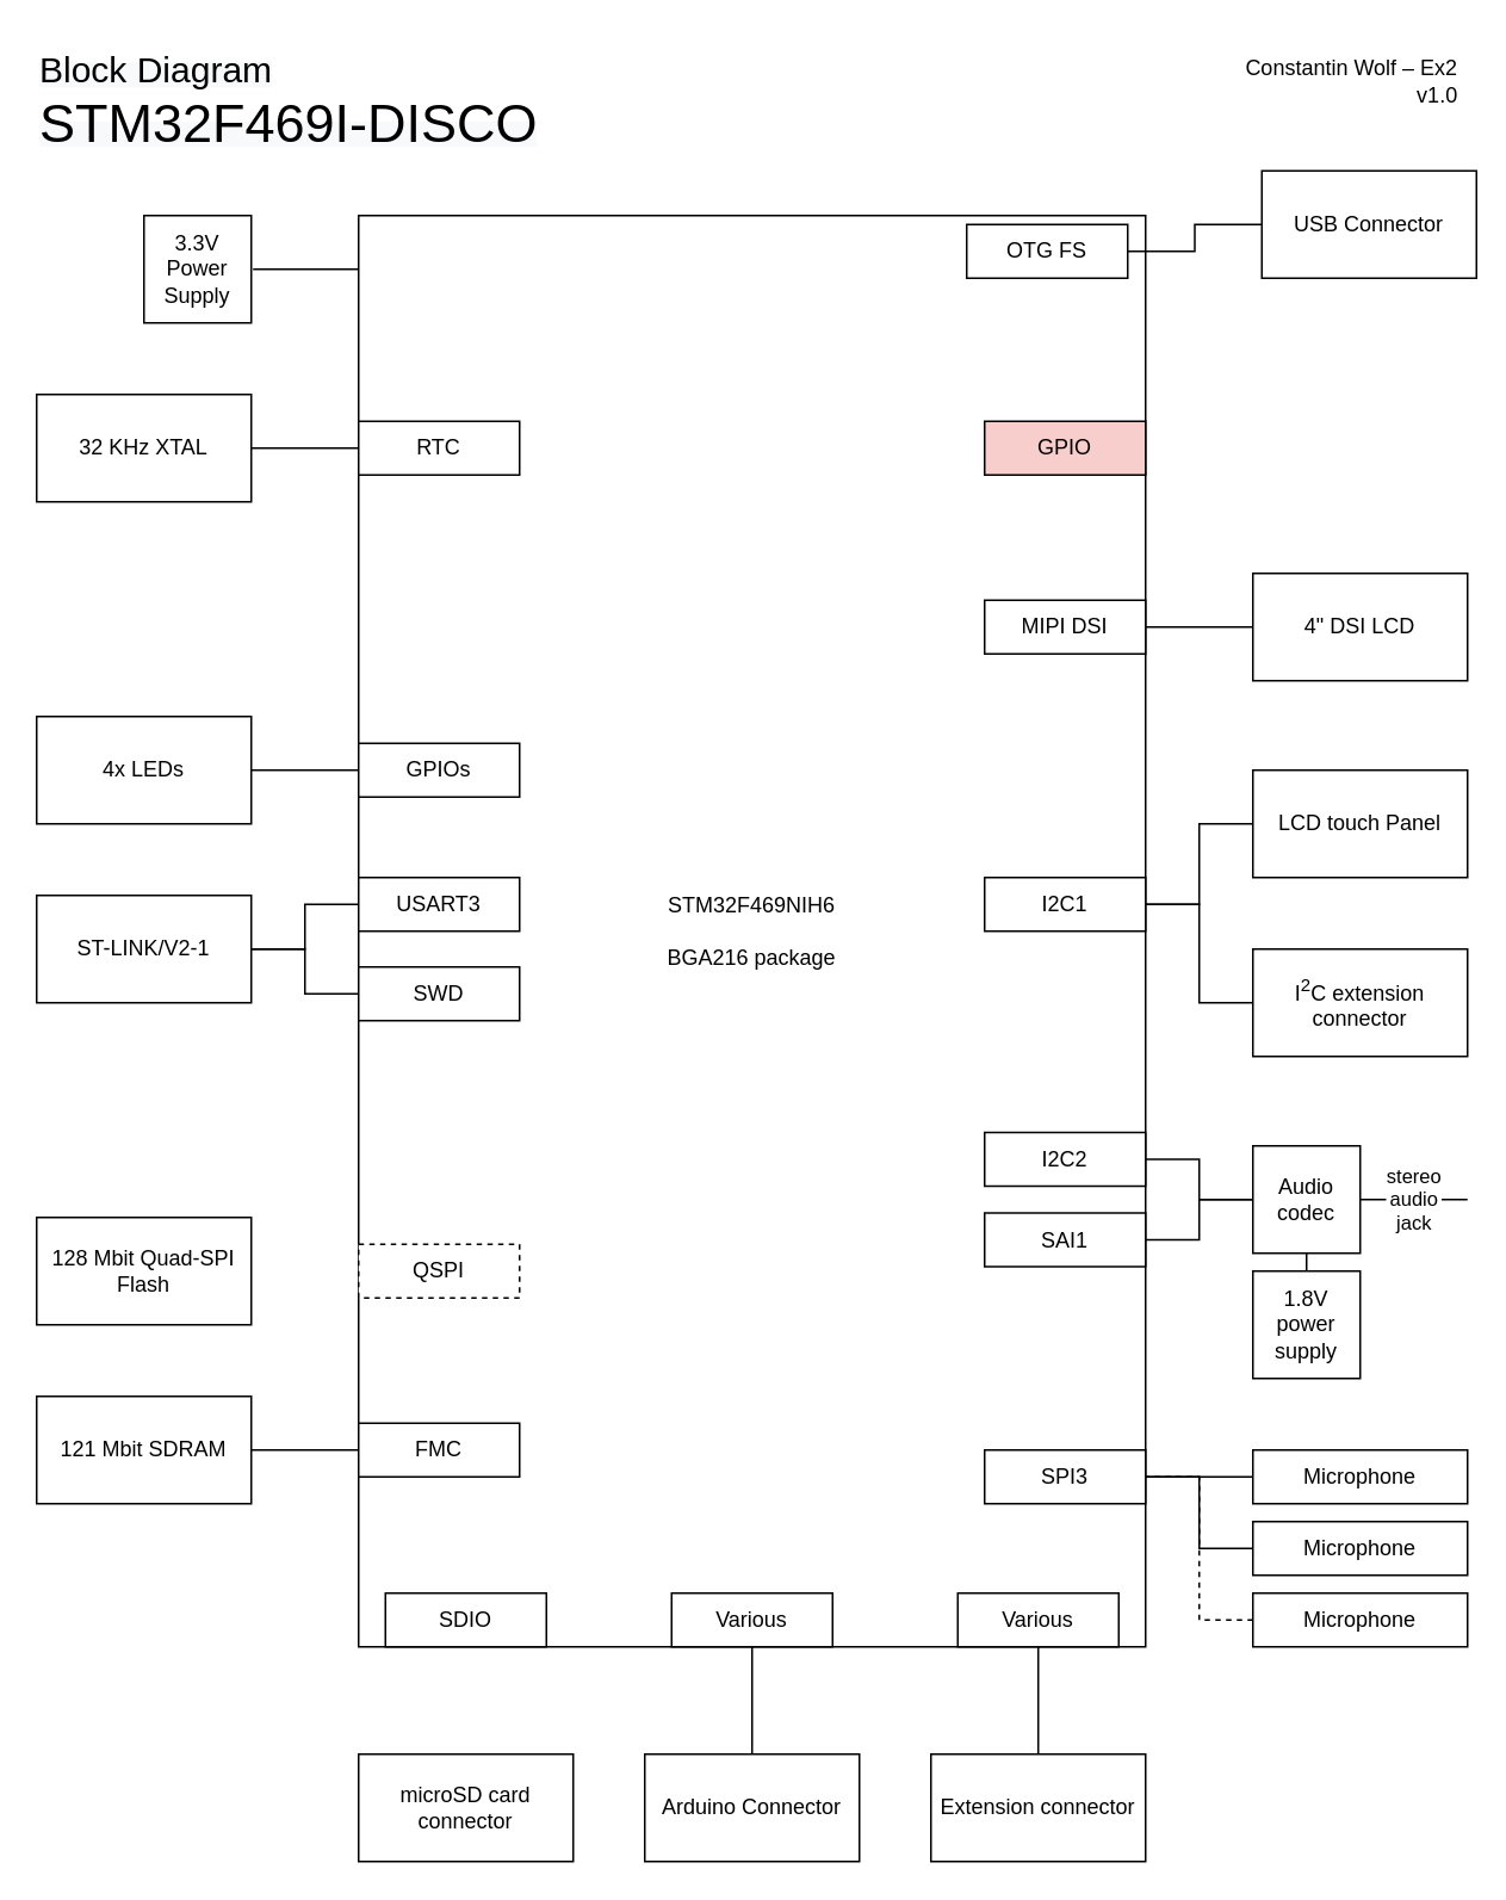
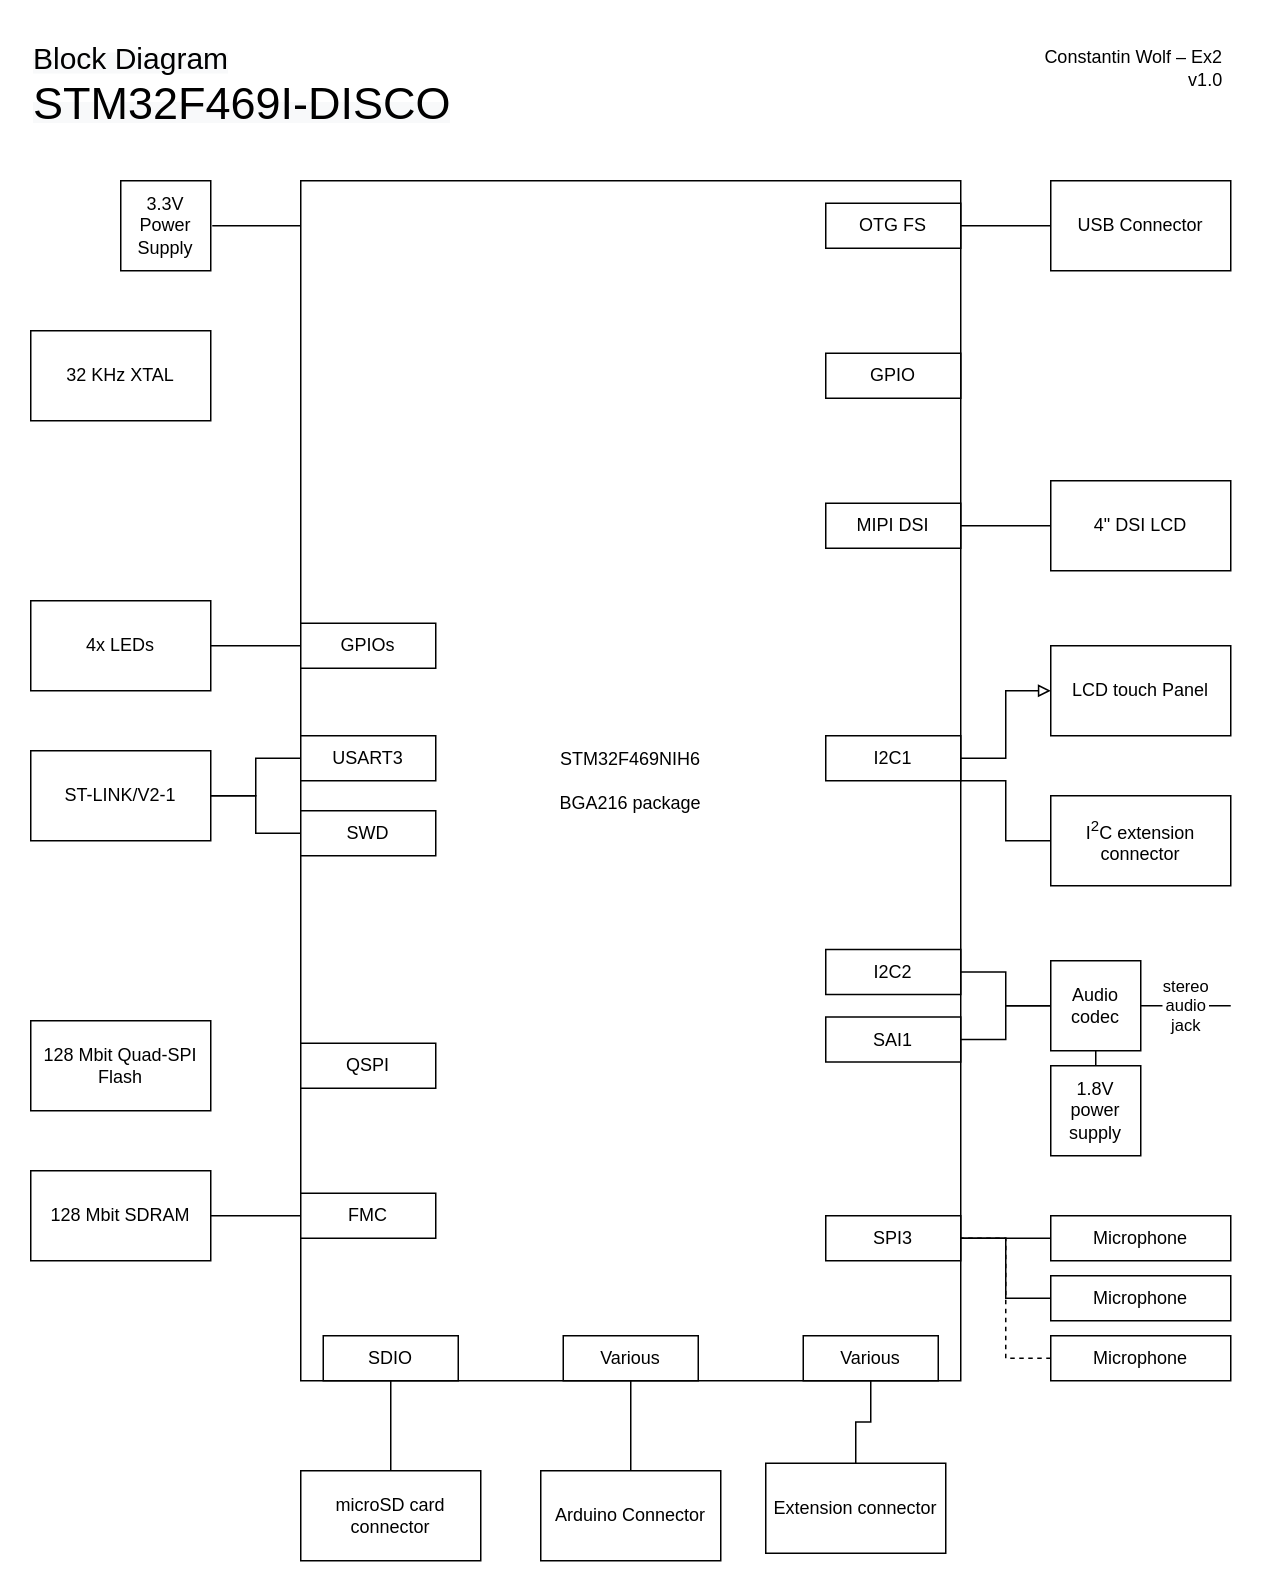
  <mxCell id="0" />
  <mxCell id="1" parent="0" />
  <mxCell id="2" value="STM32F469NIH6&lt;br&gt;&lt;br&gt;BGA216 package" style="rounded=0;whiteSpace=wrap;html=1;" vertex="1" parent="1"><mxGeometry x="200" y="120" width="440" height="800" as="geometry" /></mxCell>
  <mxCell id="3" style="edgeStyle=orthogonalEdgeStyle;rounded=0;orthogonalLoop=1;jettySize=auto;html=1;exitX=1;exitY=0.5;exitDx=0;exitDy=0;endArrow=none;endFill=0;" edge="1" parent="1"><mxGeometry relative="1" as="geometry"><mxPoint x="141" y="150" as="sourcePoint" /><mxPoint x="200" y="150" as="targetPoint" /></mxGeometry></mxCell>
  <mxCell id="4" value="3.3V Power Supply" style="whiteSpace=wrap;html=1;" vertex="1" parent="1"><mxGeometry x="80" y="120" width="60" height="60" as="geometry" /></mxCell>
- <mxCell id="5" style="edgeStyle=orthogonalEdgeStyle;rounded=0;orthogonalLoop=1;jettySize=auto;html=1;entryX=0;entryY=0.5;entryDx=0;entryDy=0;endArrow=none;endFill=0;" edge="1" parent="1" source="6" target="28"><mxGeometry relative="1" as="geometry" /></mxCell>
  <mxCell id="6" value="32 KHz XTAL" style="whiteSpace=wrap;html=1;" vertex="1" parent="1"><mxGeometry x="20" y="220" width="120" height="60" as="geometry" /></mxCell>
  <mxCell id="7" value="128 Mbit Quad-SPI&lt;br&gt;Flash" style="whiteSpace=wrap;html=1;" vertex="1" parent="1"><mxGeometry x="20" y="680" width="120" height="60" as="geometry" /></mxCell>
  <mxCell id="8" value="4x LEDs" style="whiteSpace=wrap;html=1;" vertex="1" parent="1"><mxGeometry x="20" y="400" width="120" height="60" as="geometry" /></mxCell>
  <mxCell id="9" value="ST-LINK/V2-1" style="whiteSpace=wrap;html=1;" vertex="1" parent="1"><mxGeometry x="20" y="500" width="120" height="60" as="geometry" /></mxCell>
- <mxCell id="10" value="121 Mbit SDRAM" style="whiteSpace=wrap;html=1;" vertex="1" parent="1"><mxGeometry x="20" y="780" width="120" height="60" as="geometry" /></mxCell>
+ <mxCell id="10" value="128 Mbit SDRAM" style="whiteSpace=wrap;html=1;" vertex="1" parent="1"><mxGeometry x="20" y="780" width="120" height="60" as="geometry" /></mxCell>
  <mxCell id="11" value="microSD card connector" style="whiteSpace=wrap;html=1;" vertex="1" parent="1"><mxGeometry x="200" y="980" width="120" height="60" as="geometry" /></mxCell>
  <mxCell id="12" value="Arduino Connector" style="whiteSpace=wrap;html=1;" vertex="1" parent="1"><mxGeometry x="360" y="980" width="120" height="60" as="geometry" /></mxCell>
- <mxCell id="13" value="Extension connector" style="whiteSpace=wrap;html=1;" vertex="1" parent="1"><mxGeometry x="520" y="980" width="120" height="60" as="geometry" /></mxCell>
- <mxCell id="14" value="USB Connector" style="whiteSpace=wrap;html=1;" vertex="1" parent="1"><mxGeometry x="705" y="95" width="120" height="60" as="geometry" /></mxCell>
+ <mxCell id="13" value="Extension connector" style="whiteSpace=wrap;html=1;" vertex="1" parent="1"><mxGeometry x="510" y="975" width="120" height="60" as="geometry" /></mxCell>
+ <mxCell id="14" value="USB Connector" style="whiteSpace=wrap;html=1;" vertex="1" parent="1"><mxGeometry x="700" y="120" width="120" height="60" as="geometry" /></mxCell>
  <mxCell id="15" value="4&quot; DSI LCD" style="whiteSpace=wrap;html=1;" vertex="1" parent="1"><mxGeometry x="700" y="320" width="120" height="60" as="geometry" /></mxCell>
  <mxCell id="16" value="LCD touch Panel" style="whiteSpace=wrap;html=1;" vertex="1" parent="1"><mxGeometry x="700" y="430" width="120" height="60" as="geometry" /></mxCell>
- <mxCell id="17" style="edgeStyle=orthogonalEdgeStyle;rounded=0;orthogonalLoop=1;jettySize=auto;html=1;entryX=1;entryY=0.5;entryDx=0;entryDy=0;endArrow=none;endFill=0;" edge="1" parent="1" source="18" target="51"><mxGeometry relative="1" as="geometry" /></mxCell>
+ <mxCell id="17" style="edgeStyle=orthogonalEdgeStyle;rounded=0;orthogonalLoop=1;jettySize=auto;html=1;endArrow=none;endFill=0;" edge="1" parent="1" source="18" target="2"><mxGeometry relative="1" as="geometry" /></mxCell>
  <mxCell id="18" value="I&lt;sup&gt;2&lt;/sup&gt;C extension connector" style="whiteSpace=wrap;html=1;" vertex="1" parent="1"><mxGeometry x="700" y="530" width="120" height="60" as="geometry" /></mxCell>
  <mxCell id="19" style="edgeStyle=orthogonalEdgeStyle;rounded=0;orthogonalLoop=1;jettySize=auto;html=1;exitX=0.5;exitY=0;exitDx=0;exitDy=0;entryX=0.5;entryY=1;entryDx=0;entryDy=0;endArrow=none;endFill=0;" edge="1" parent="1" source="20" target="22"><mxGeometry relative="1" as="geometry" /></mxCell>
  <mxCell id="20" value="1.8V power supply" style="whiteSpace=wrap;html=1;" vertex="1" parent="1"><mxGeometry x="700" y="710" width="60" height="60" as="geometry" /></mxCell>
  <mxCell id="21" value="stereo&lt;br&gt;audio&lt;br&gt;jack" style="edgeStyle=orthogonalEdgeStyle;rounded=0;orthogonalLoop=1;jettySize=auto;html=1;endArrow=none;endFill=0;" edge="1" parent="1" source="22"><mxGeometry relative="1" as="geometry"><mxPoint x="820" y="670" as="targetPoint" /></mxGeometry></mxCell>
  <mxCell id="22" value="Audio codec" style="whiteSpace=wrap;html=1;" vertex="1" parent="1"><mxGeometry x="700" y="640" width="60" height="60" as="geometry" /></mxCell>
  <mxCell id="23" value="Microphone" style="whiteSpace=wrap;html=1;" vertex="1" parent="1"><mxGeometry x="700" y="810" width="120" height="30" as="geometry" /></mxCell>
  <mxCell id="24" style="edgeStyle=orthogonalEdgeStyle;rounded=0;orthogonalLoop=1;jettySize=auto;html=1;endArrow=none;endFill=0;entryX=1;entryY=0.5;entryDx=0;entryDy=0;" edge="1" parent="1" source="25" target="45"><mxGeometry relative="1" as="geometry"><mxPoint x="670" y="850" as="targetPoint" /></mxGeometry></mxCell>
  <mxCell id="25" value="Microphone" style="whiteSpace=wrap;html=1;" vertex="1" parent="1"><mxGeometry x="700" y="850" width="120" height="30" as="geometry" /></mxCell>
  <mxCell id="26" style="edgeStyle=orthogonalEdgeStyle;rounded=0;orthogonalLoop=1;jettySize=auto;html=1;exitX=0;exitY=0.5;exitDx=0;exitDy=0;entryX=1;entryY=0.5;entryDx=0;entryDy=0;endArrow=none;endFill=0;dashed=1;" edge="1" parent="1" source="27" target="45"><mxGeometry relative="1" as="geometry" /></mxCell>
  <mxCell id="27" value="Microphone" style="whiteSpace=wrap;html=1;" vertex="1" parent="1"><mxGeometry x="700" y="890" width="120" height="30" as="geometry" /></mxCell>
- <mxCell id="28" value="RTC" style="rounded=0;whiteSpace=wrap;html=1;" vertex="1" parent="1"><mxGeometry x="200" y="235" width="90" height="30" as="geometry" /></mxCell>
  <mxCell id="29" style="edgeStyle=orthogonalEdgeStyle;rounded=0;orthogonalLoop=1;jettySize=auto;html=1;entryX=1;entryY=0.5;entryDx=0;entryDy=0;endArrow=none;endFill=0;" edge="1" parent="1" source="30" target="8"><mxGeometry relative="1" as="geometry" /></mxCell>
  <mxCell id="30" value="GPIOs" style="rounded=0;whiteSpace=wrap;html=1;" vertex="1" parent="1"><mxGeometry x="200" y="415" width="90" height="30" as="geometry" /></mxCell>
  <mxCell id="31" style="edgeStyle=orthogonalEdgeStyle;rounded=0;orthogonalLoop=1;jettySize=auto;html=1;exitX=0;exitY=0.5;exitDx=0;exitDy=0;endArrow=none;endFill=0;" edge="1" parent="1" source="32"><mxGeometry relative="1" as="geometry"><mxPoint x="140" y="530" as="targetPoint" /><Array as="points"><mxPoint x="170" y="505" /><mxPoint x="170" y="530" /></Array></mxGeometry></mxCell>
  <mxCell id="32" value="USART3" style="rounded=0;whiteSpace=wrap;html=1;" vertex="1" parent="1"><mxGeometry x="200" y="490" width="90" height="30" as="geometry" /></mxCell>
- <mxCell id="33" value="QSPI" style="rounded=0;whiteSpace=wrap;html=1;dashed=1;" vertex="1" parent="1"><mxGeometry x="200" y="695" width="90" height="30" as="geometry" /></mxCell>
+ <mxCell id="33" value="QSPI" style="rounded=0;whiteSpace=wrap;html=1;" vertex="1" parent="1"><mxGeometry x="200" y="695" width="90" height="30" as="geometry" /></mxCell>
  <mxCell id="34" style="edgeStyle=orthogonalEdgeStyle;rounded=0;orthogonalLoop=1;jettySize=auto;html=1;exitX=0;exitY=0.5;exitDx=0;exitDy=0;entryX=1;entryY=0.5;entryDx=0;entryDy=0;endArrow=none;endFill=0;" edge="1" parent="1" source="35" target="9"><mxGeometry relative="1" as="geometry" /></mxCell>
  <mxCell id="35" value="SWD" style="rounded=0;whiteSpace=wrap;html=1;" vertex="1" parent="1"><mxGeometry x="200" y="540" width="90" height="30" as="geometry" /></mxCell>
  <mxCell id="36" style="edgeStyle=orthogonalEdgeStyle;rounded=0;orthogonalLoop=1;jettySize=auto;html=1;exitX=0;exitY=0.5;exitDx=0;exitDy=0;entryX=1;entryY=0.5;entryDx=0;entryDy=0;endArrow=none;endFill=0;" edge="1" parent="1" source="37" target="10"><mxGeometry relative="1" as="geometry" /></mxCell>
  <mxCell id="37" value="FMC" style="rounded=0;whiteSpace=wrap;html=1;" vertex="1" parent="1"><mxGeometry x="200" y="795" width="90" height="30" as="geometry" /></mxCell>
+ <mxCell id="38" style="edgeStyle=orthogonalEdgeStyle;rounded=0;orthogonalLoop=1;jettySize=auto;html=1;exitX=0.5;exitY=1;exitDx=0;exitDy=0;entryX=0.5;entryY=0;entryDx=0;entryDy=0;endArrow=none;endFill=0;" edge="1" parent="1" source="39" target="11"><mxGeometry relative="1" as="geometry" /></mxCell>
  <mxCell id="39" value="SDIO" style="rounded=0;whiteSpace=wrap;html=1;" vertex="1" parent="1"><mxGeometry x="215" y="890" width="90" height="30" as="geometry" /></mxCell>
  <mxCell id="40" style="edgeStyle=orthogonalEdgeStyle;rounded=0;orthogonalLoop=1;jettySize=auto;html=1;exitX=0.5;exitY=1;exitDx=0;exitDy=0;entryX=0.5;entryY=0;entryDx=0;entryDy=0;endArrow=none;endFill=0;" edge="1" parent="1" source="41" target="12"><mxGeometry relative="1" as="geometry" /></mxCell>
  <mxCell id="41" value="Various" style="rounded=0;whiteSpace=wrap;html=1;" vertex="1" parent="1"><mxGeometry x="375" y="890" width="90" height="30" as="geometry" /></mxCell>
  <mxCell id="42" style="edgeStyle=orthogonalEdgeStyle;rounded=0;orthogonalLoop=1;jettySize=auto;html=1;entryX=0.5;entryY=0;entryDx=0;entryDy=0;endArrow=none;endFill=0;" edge="1" parent="1" source="43" target="13"><mxGeometry relative="1" as="geometry" /></mxCell>
  <mxCell id="43" value="Various" style="rounded=0;whiteSpace=wrap;html=1;" vertex="1" parent="1"><mxGeometry x="535" y="890" width="90" height="30" as="geometry" /></mxCell>
  <mxCell id="44" style="edgeStyle=orthogonalEdgeStyle;rounded=0;orthogonalLoop=1;jettySize=auto;html=1;exitX=1;exitY=0.5;exitDx=0;exitDy=0;entryX=0;entryY=0.5;entryDx=0;entryDy=0;endArrow=none;endFill=0;" edge="1" parent="1" source="45" target="23"><mxGeometry relative="1" as="geometry" /></mxCell>
  <mxCell id="45" value="SPI3" style="rounded=0;whiteSpace=wrap;html=1;" vertex="1" parent="1"><mxGeometry x="550" y="810" width="90" height="30" as="geometry" /></mxCell>
  <mxCell id="46" style="edgeStyle=orthogonalEdgeStyle;rounded=0;orthogonalLoop=1;jettySize=auto;html=1;entryX=0;entryY=0.5;entryDx=0;entryDy=0;endArrow=none;endFill=0;" edge="1" parent="1" source="47" target="22"><mxGeometry relative="1" as="geometry" /></mxCell>
  <mxCell id="47" value="I2C2" style="rounded=0;whiteSpace=wrap;html=1;" vertex="1" parent="1"><mxGeometry x="550" y="632.5" width="90" height="30" as="geometry" /></mxCell>
  <mxCell id="48" style="edgeStyle=orthogonalEdgeStyle;rounded=0;orthogonalLoop=1;jettySize=auto;html=1;endArrow=none;endFill=0;" edge="1" parent="1" source="49" target="22"><mxGeometry relative="1" as="geometry" /></mxCell>
  <mxCell id="49" value="SAI1" style="rounded=0;whiteSpace=wrap;html=1;" vertex="1" parent="1"><mxGeometry x="550" y="677.5" width="90" height="30" as="geometry" /></mxCell>
- <mxCell id="50" style="edgeStyle=orthogonalEdgeStyle;rounded=0;orthogonalLoop=1;jettySize=auto;html=1;entryX=0;entryY=0.5;entryDx=0;entryDy=0;endArrow=none;endFill=0;" edge="1" parent="1" source="51" target="16"><mxGeometry relative="1" as="geometry" /></mxCell>
+ <mxCell id="50" style="edgeStyle=orthogonalEdgeStyle;rounded=0;orthogonalLoop=1;jettySize=auto;html=1;entryX=0;entryY=0.5;entryDx=0;entryDy=0;endArrow=block;endFill=0;" edge="1" parent="1" source="51" target="16"><mxGeometry relative="1" as="geometry" /></mxCell>
  <mxCell id="51" value="I2C1" style="rounded=0;whiteSpace=wrap;html=1;" vertex="1" parent="1"><mxGeometry x="550" y="490" width="90" height="30" as="geometry" /></mxCell>
  <mxCell id="52" style="edgeStyle=orthogonalEdgeStyle;rounded=0;orthogonalLoop=1;jettySize=auto;html=1;entryX=0;entryY=0.5;entryDx=0;entryDy=0;endArrow=none;endFill=0;" edge="1" parent="1" source="53" target="15"><mxGeometry relative="1" as="geometry" /></mxCell>
  <mxCell id="53" value="MIPI DSI" style="rounded=0;whiteSpace=wrap;html=1;" vertex="1" parent="1"><mxGeometry x="550" y="335" width="90" height="30" as="geometry" /></mxCell>
- <mxCell id="54" value="GPIO" style="rounded=0;whiteSpace=wrap;html=1;fillColor=#f8cecc;" vertex="1" parent="1"><mxGeometry x="550" y="235" width="90" height="30" as="geometry" /></mxCell>
+ <mxCell id="54" value="GPIO" style="rounded=0;whiteSpace=wrap;html=1;" vertex="1" parent="1"><mxGeometry x="550" y="235" width="90" height="30" as="geometry" /></mxCell>
  <mxCell id="55" style="edgeStyle=orthogonalEdgeStyle;rounded=0;orthogonalLoop=1;jettySize=auto;html=1;entryX=0;entryY=0.5;entryDx=0;entryDy=0;endArrow=none;endFill=0;" edge="1" parent="1" source="56" target="14"><mxGeometry relative="1" as="geometry" /></mxCell>
- <mxCell id="56" value="OTG FS" style="rounded=0;whiteSpace=wrap;html=1;" vertex="1" parent="1"><mxGeometry x="540" y="125" width="90" height="30" as="geometry" /></mxCell>
+ <mxCell id="56" value="OTG FS" style="rounded=0;whiteSpace=wrap;html=1;" vertex="1" parent="1"><mxGeometry x="550" y="135" width="90" height="30" as="geometry" /></mxCell>
  <mxCell id="57" value="&lt;span style=&quot;color: rgb(0 , 0 , 0) ; font-family: &amp;#34;helvetica&amp;#34; ; font-style: normal ; font-weight: 400 ; letter-spacing: normal ; text-align: center ; text-indent: 0px ; text-transform: none ; word-spacing: 0px ; background-color: rgb(248 , 249 , 250) ; display: inline ; float: none&quot;&gt;&lt;font&gt;&lt;font style=&quot;font-size: 20px&quot;&gt;Block Diagram&lt;/font&gt;&lt;br&gt;&lt;span style=&quot;font-size: 30px&quot;&gt;STM32F469I-DISCO&lt;/span&gt;&lt;/font&gt;&lt;/span&gt;" style="text;whiteSpace=wrap;html=1;" vertex="1" parent="1"><mxGeometry x="20" y="20" width="350" height="30" as="geometry" /></mxCell>
  <mxCell id="58" value="&lt;div style=&quot;text-align: right ; font-size: 12px&quot;&gt;&lt;span&gt;&lt;font style=&quot;font-size: 12px&quot;&gt;Constantin Wolf – Ex2&lt;/font&gt;&lt;/span&gt;&lt;/div&gt;&lt;div style=&quot;text-align: right ; font-size: 12px&quot;&gt;&lt;span&gt;&lt;font style=&quot;font-size: 12px&quot;&gt;v1.0&lt;/font&gt;&lt;/span&gt;&lt;/div&gt;" style="text;html=1;align=center;verticalAlign=middle;resizable=0;points=[];autosize=1;strokeColor=none;fillColor=none;fontSize=20;" vertex="1" parent="1"><mxGeometry x="690" y="20" width="130" height="50" as="geometry" /></mxCell>
